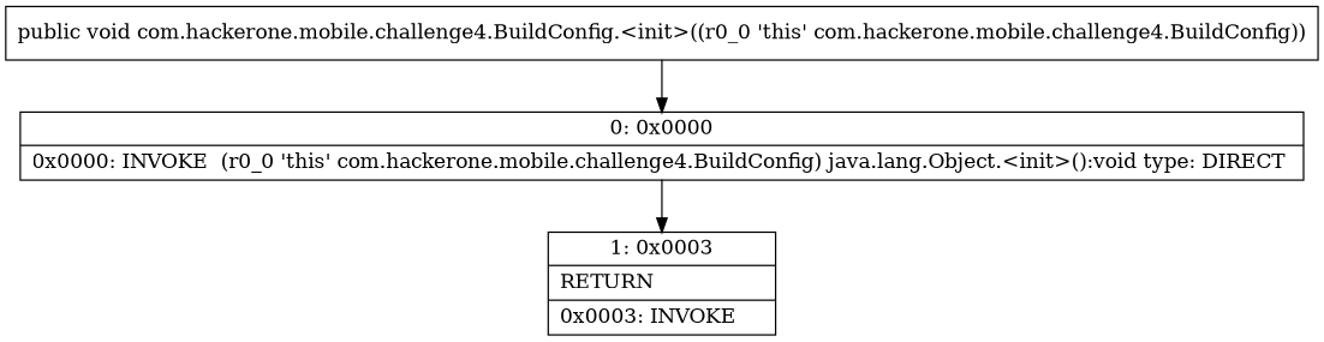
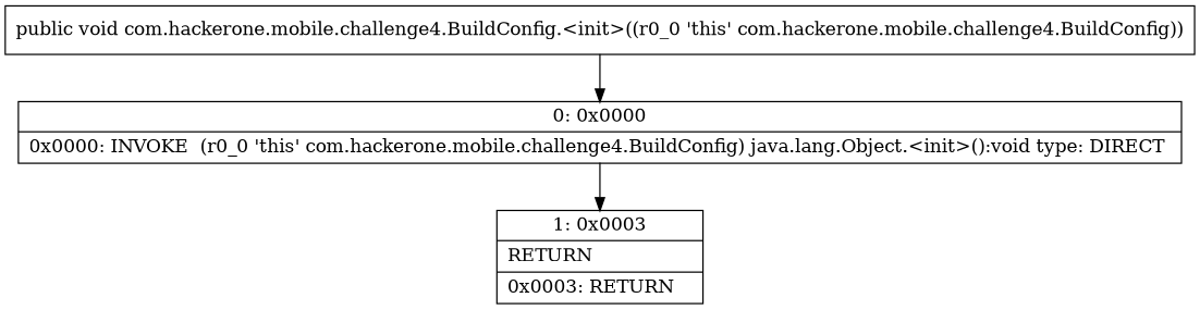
  digraph {
    node [shape=record]
    n1 [label="{0\:\ 0x0000|0x0000: INVOKE  (r0_0 'this' com.hackerone.mobile.challenge4.BuildConfig) java.lang.Object.\<init\>():void type: DIRECT \l}"]
-   n2 [label="{1\:\ 0x0003|RETURN\l|0x0003: INVOKE   \l}"]
+   n2 [label="{1\:\ 0x0003|RETURN\l|0x0003: RETURN   \l}"]
    n3 [label="{public void com.hackerone.mobile.challenge4.BuildConfig.\<init\>((r0_0 'this' com.hackerone.mobile.challenge4.BuildConfig)) }"]
    n1 -> n2
    n3 -> n1
  }
